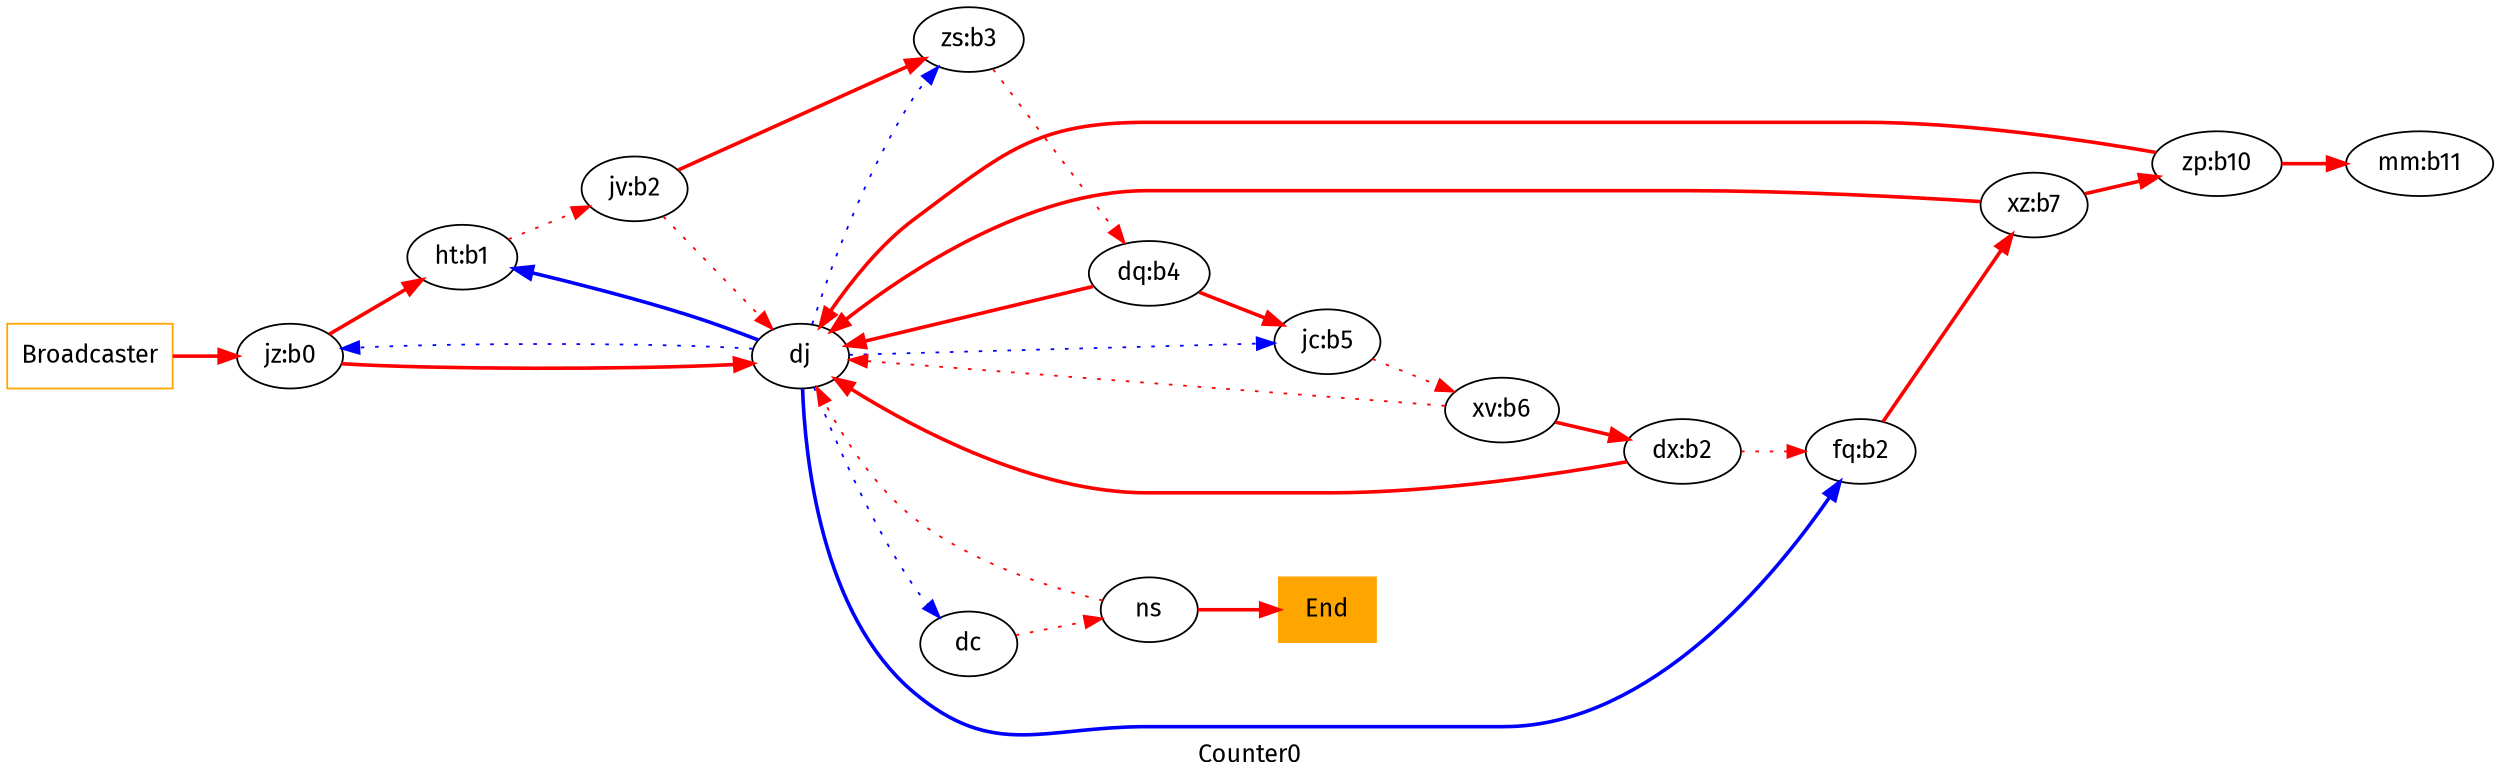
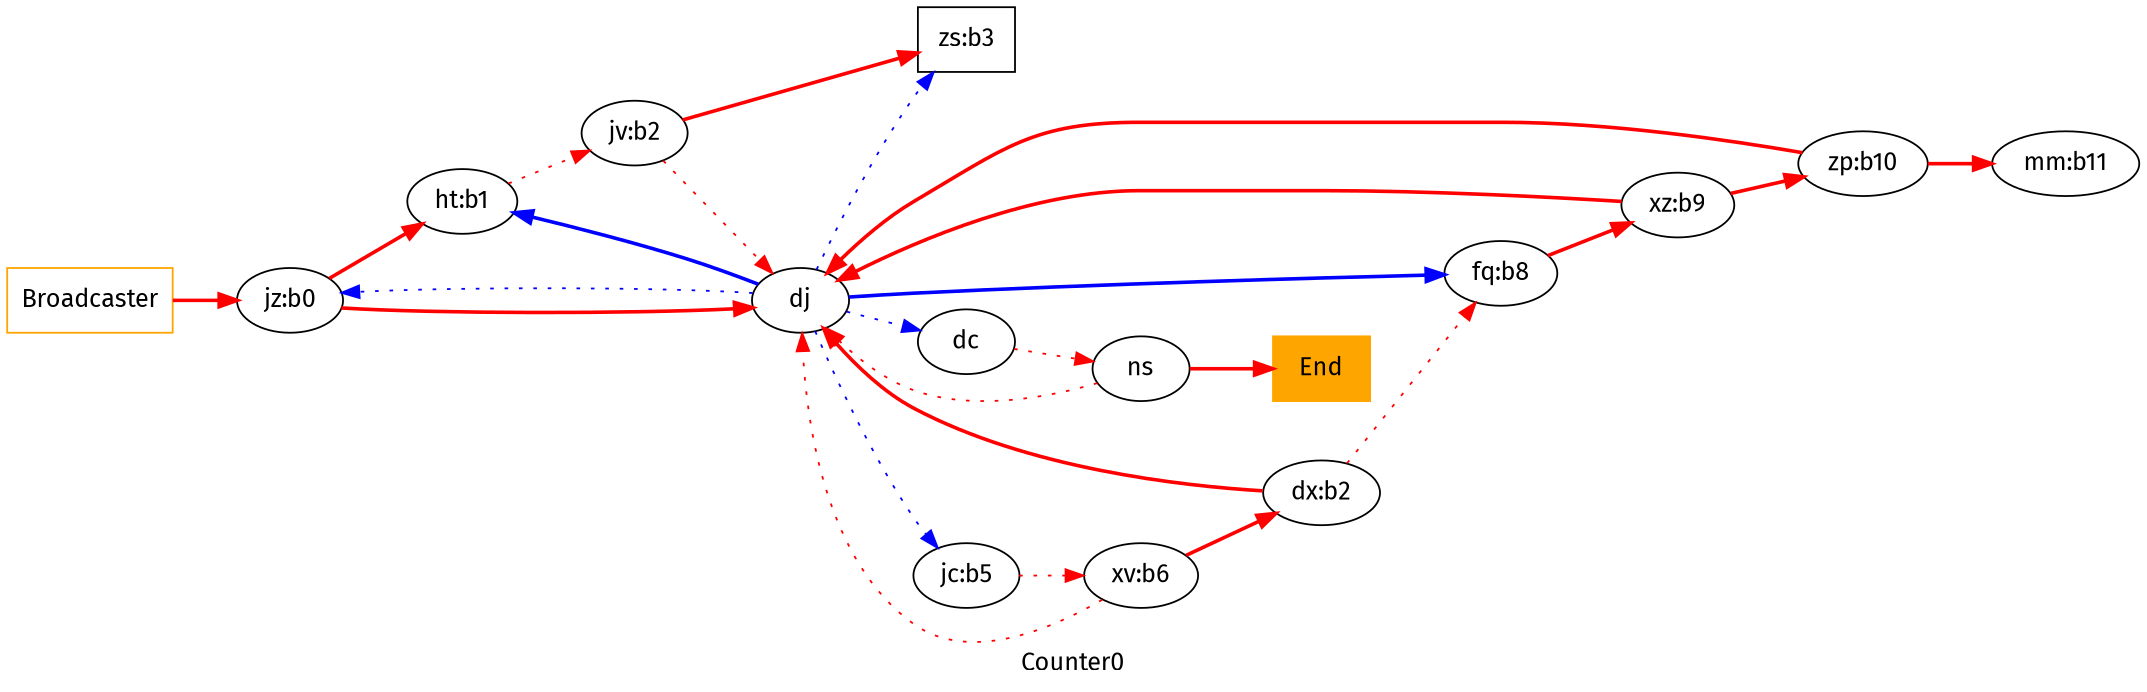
  digraph {
    fontname="Fira Sans"
    label=Counter0
    rankdir=LR
    node [color=black fontname="Fira Sans"]
    edge [color=red fontname="Fira Sans" shape=box style=bold]
    n1 [color=orange label=Broadcaster shape=box]
    n2 [label="jz:b0"]
    n3 [label="ht:b1"]
    dj
    n5 [color=orange label=End shape=box style=filled]
    n6 [label="jv:b2"]
-   n7 [label="zs:b3"]
+   n7 [label="zs:b3" shape=box]
    n8 [label="jc:b5"]
-   n9 [label="fq:b2"]
+   n9 [label="fq:b8"]
    dc
-   n11 [label="dq:b4"]
    n12 [label="xv:b6"]
    n13 [label="dx:b2"]
-   n14 [label="xz:b7"]
+   n14 [label="xz:b9"]
    n15 [label="zp:b10"]
    n16 [label="mm:b11"]
    ns
    n1 -> n2
    n2 -> n3
    n2 -> dj
    n3 -> n6 [style=dotted]
    dj -> n2 [color=blue style=dotted]
    dj -> n3 [color=blue]
    dj -> n7 [color=blue style=dotted]
    dj -> n8 [color=blue style=dotted]
    dj -> n9 [color=blue]
    dj -> dc [color=blue style=dotted]
    n6 -> dj [style=dotted]
    n6 -> n7
-   n7 -> n11 [style=dotted]
    n8 -> n12 [style=dotted]
    n9 -> n14
    dc -> ns [style=dotted]
-   n11 -> dj
-   n11 -> n8
    n12 -> dj [style=dotted]
    n12 -> n13
    n13 -> dj
    n13 -> n9 [style=dotted]
    n14 -> dj
    n14 -> n15
    n15 -> dj
    n15 -> n16
    ns -> dj [style=dotted]
    ns -> n5
  }
